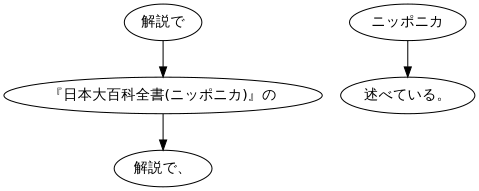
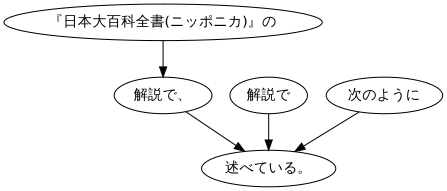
  digraph {
    fontname="DejaVu Sans"
    node [fontname="DejaVu Sans"]
    edge [fontname="DejaVu Sans"]
    "『日本大百科全書(ニッポニカ)』の"
    "解説で、"
    "述べている。"
    n4 [label="解説で"]
-   "次のように" [label="ニッポニカ"]
+   "次のように"
    "『日本大百科全書(ニッポニカ)』の" -> "解説で、"
-   n4 -> "『日本大百科全書(ニッポニカ)』の"
+   "解説で、" -> "述べている。"
+   n4 -> "述べている。"
    "次のように" -> "述べている。"
  }
